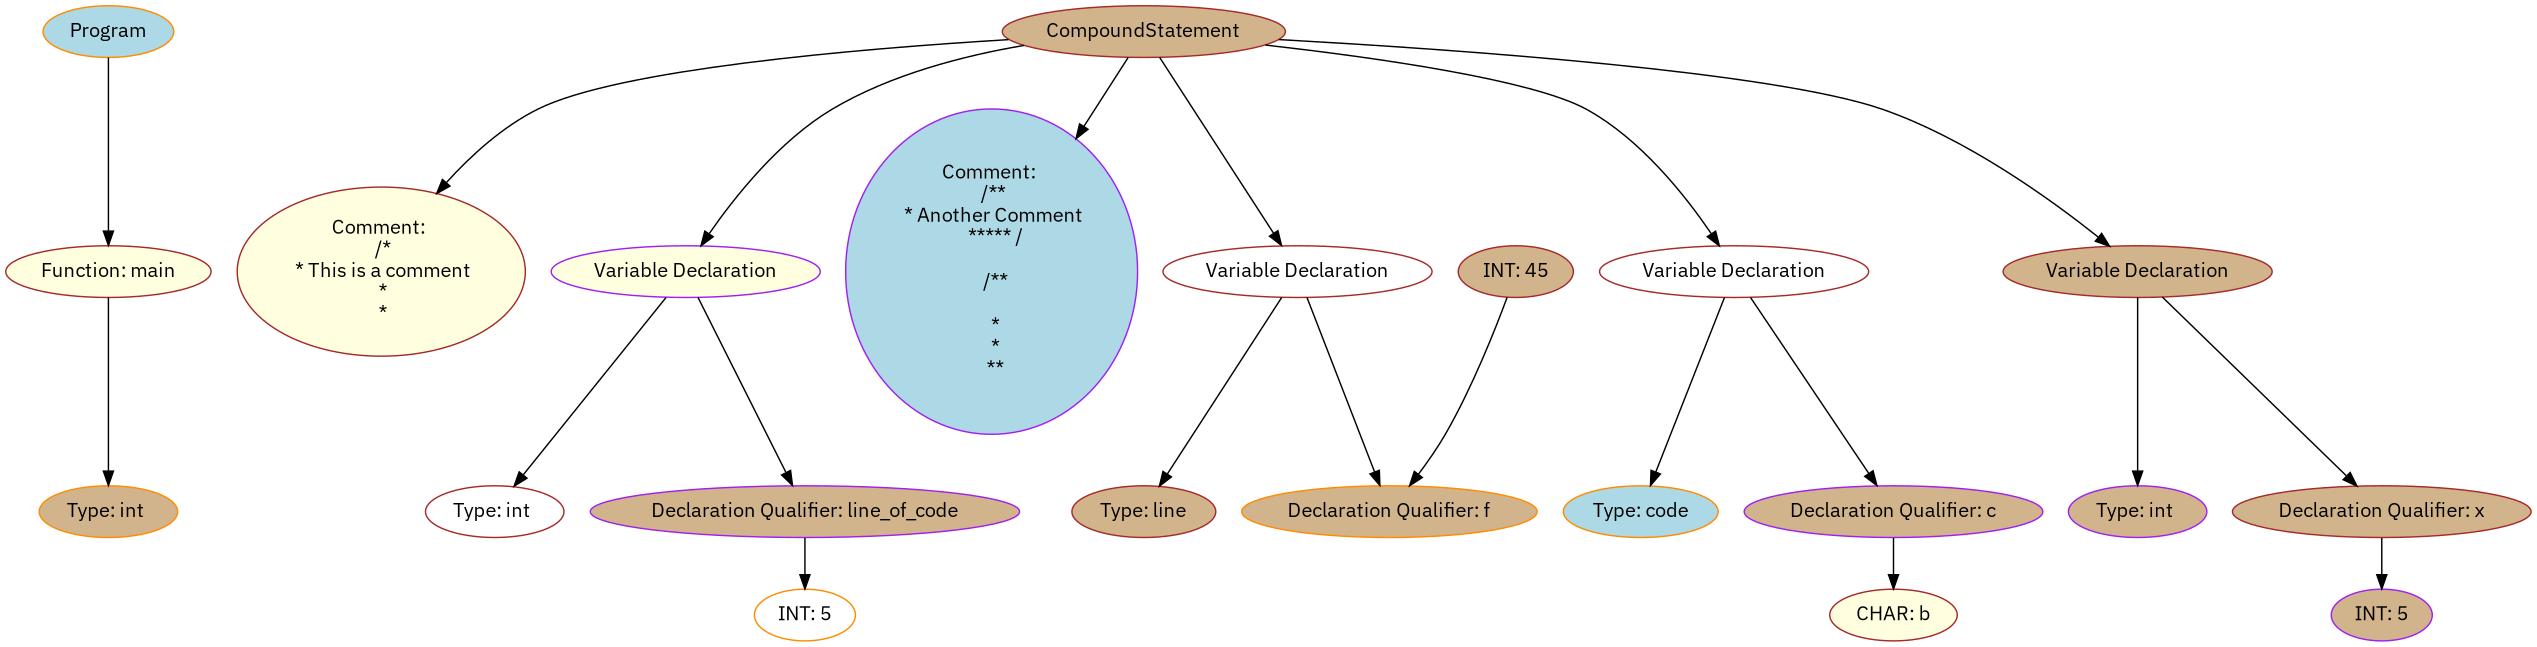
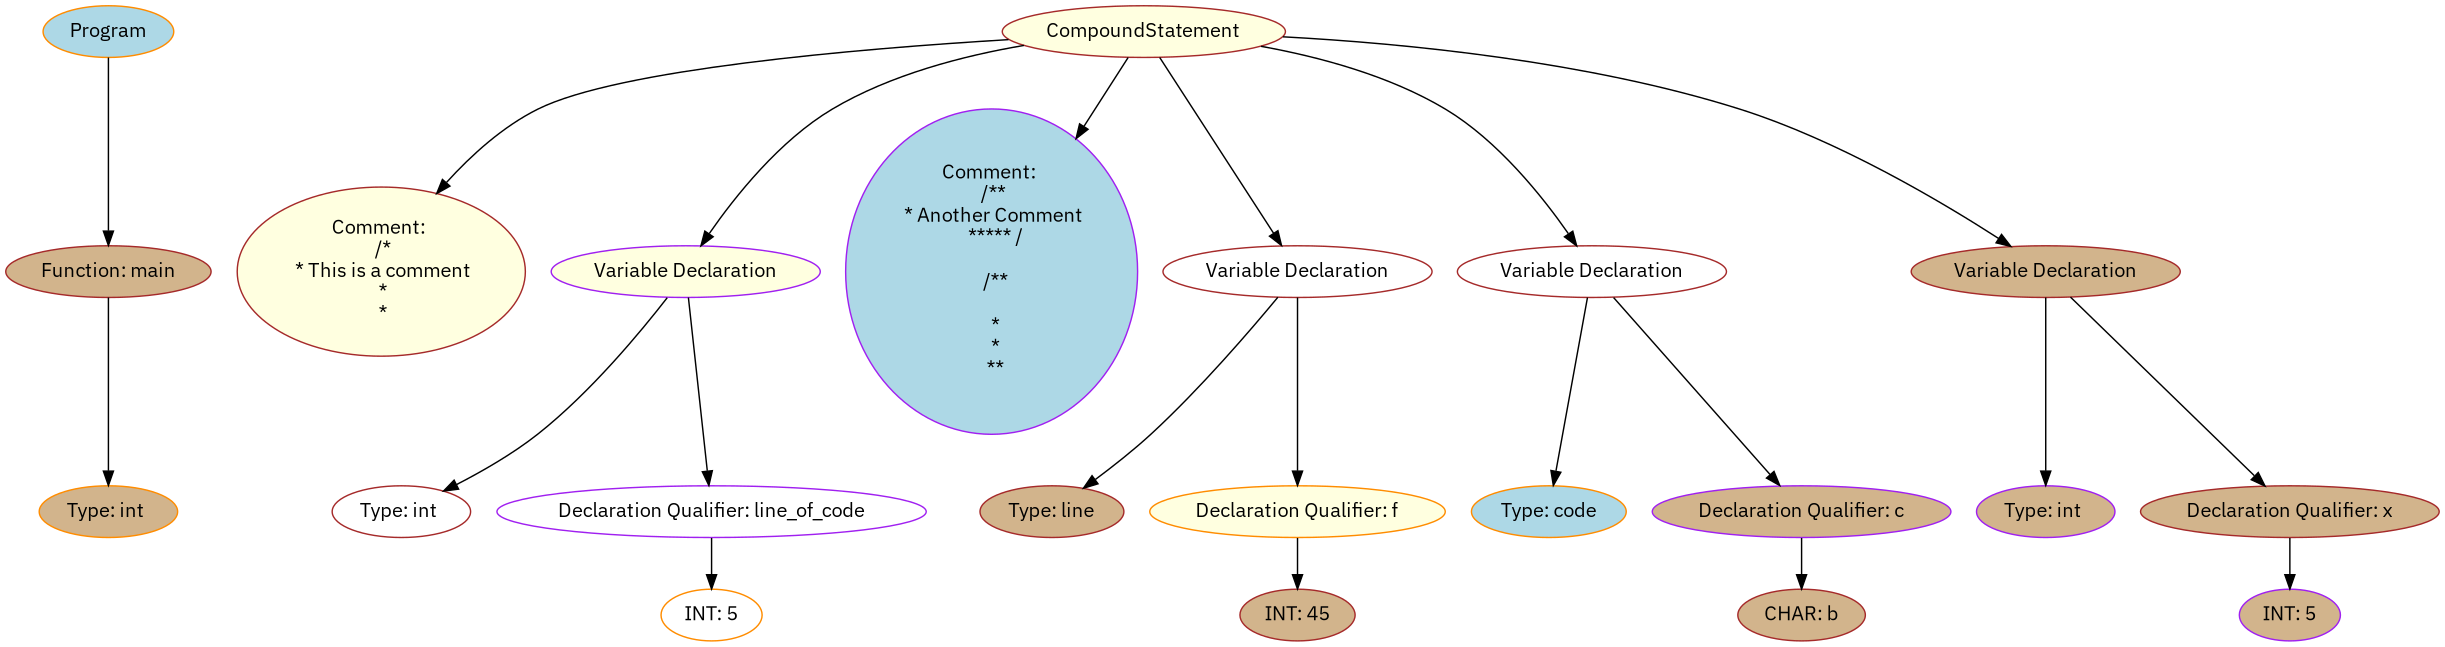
  digraph {
    fontname="IBM Plex Sans"
    node [color=brown fillcolor=tan fontname="IBM Plex Sans" style=filled]
    edge [fontname="IBM Plex Sans"]
    n1 [color=darkorange fillcolor=lightblue label=Program]
-   n2 [fillcolor=lightyellow label="Function: main"]
+   n2 [label="Function: main"]
    n3 [color=darkorange label="Type: int "]
-   n4 [label=CompoundStatement]
+   n4 [fillcolor=lightyellow label=CompoundStatement]
    n5 [fillcolor=lightyellow label="Comment: \n /*\n * This is a comment\n *\n *"]
    n6 [color=purple fillcolor=lightyellow label="Variable Declaration"]
    n7 [color=purple fillcolor=lightblue label="Comment: \n /**\n * Another Comment\n  ***** /\n\n  /**\n\n  *\n  *\n  **"]
    n8 [fillcolor=white label="Variable Declaration"]
    n9 [fillcolor=white label="Variable Declaration"]
    n10 [label="Variable Declaration"]
    n11 [fillcolor=white label="Type: int "]
-   n12 [color=purple label="Declaration Qualifier: line_of_code"]
+   n12 [color=purple fillcolor=white label="Declaration Qualifier: line_of_code"]
    n13 [label="Type: line"]
-   n14 [color=darkorange label="Declaration Qualifier: f"]
+   n14 [color=darkorange fillcolor=lightyellow label="Declaration Qualifier: f"]
    n15 [color=darkorange fillcolor=lightblue label="Type: code"]
    n16 [color=purple label="Declaration Qualifier: c"]
    n17 [color=purple label="Type: int "]
    n18 [label="Declaration Qualifier: x"]
    n19 [color=darkorange fillcolor=white label="INT: 5"]
    n20 [label="INT: 45"]
-   n21 [fillcolor=lightyellow label="CHAR: b"]
+   n21 [label="CHAR: b"]
    n22 [color=purple label="INT: 5"]
    n1 -> n2
    n2 -> n3
    n4 -> n5
    n4 -> n6
    n4 -> n7
    n4 -> n8
    n4 -> n9
    n4 -> n10
    n6 -> n11
    n6 -> n12
    n8 -> n13
    n8 -> n14
    n9 -> n15
    n9 -> n16
    n10 -> n17
    n10 -> n18
    n12 -> n19
-   n20 -> n14
+   n14 -> n20
    n16 -> n21
    n18 -> n22
  }
